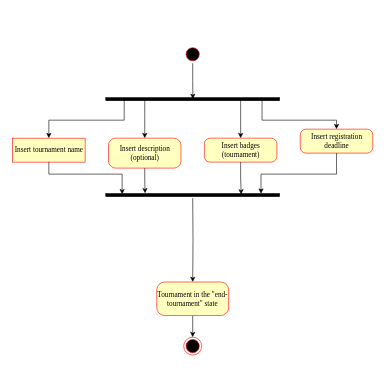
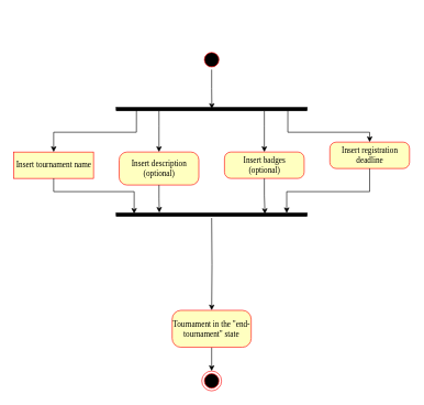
  <mxCell id="0" />
  <mxCell id="1" parent="0" />
  <mxCell id="2" value="" style="ellipse;html=1;shape=startState;fillColor=#000000;strokeColor=#ff0000;rounded=1;shadow=0;comic=0;labelBackgroundColor=none;fontFamily=Verdana;fontSize=12;fontColor=#000000;align=center;direction=south;" vertex="1" parent="1"><mxGeometry x="306" y="75" width="30" height="30" as="geometry" /></mxCell>
  <mxCell id="3" style="edgeStyle=orthogonalEdgeStyle;rounded=0;orthogonalLoop=1;jettySize=auto;html=1;exitX=1;exitY=0.5;exitDx=0;exitDy=0;entryX=0.426;entryY=0.499;entryDx=0;entryDy=0;entryPerimeter=0;" edge="1" parent="1" source="2" target="13"><mxGeometry relative="1" as="geometry"><mxPoint x="320" y="115" as="sourcePoint" /><mxPoint x="396" y="45" as="targetPoint" /></mxGeometry></mxCell>
  <mxCell id="4" style="edgeStyle=orthogonalEdgeStyle;rounded=0;orthogonalLoop=1;jettySize=auto;html=1;exitX=0.5;exitY=1;exitDx=0;exitDy=0;entryX=0.5;entryY=0;entryDx=0;entryDy=0;" edge="1" parent="1" target="8"><mxGeometry relative="1" as="geometry"><mxPoint x="321" y="390" as="targetPoint" /><mxPoint x="321" y="330" as="sourcePoint" /></mxGeometry></mxCell>
  <mxCell id="5" value="Insert tournament name" style="whiteSpace=wrap;html=1;arcSize=24;fillColor=#ffffc0;strokeColor=#ff0000;shadow=0;comic=0;labelBackgroundColor=none;fontFamily=Verdana;fontSize=12;fontColor=#000000;align=center;rounded=0;" vertex="1" parent="1"><mxGeometry x="20.5" y="230" width="121" height="40" as="geometry" /></mxCell>
  <mxCell id="6" value="" style="ellipse;html=1;shape=endState;fillColor=#000000;strokeColor=#ff0000;rounded=1;shadow=0;comic=0;labelBackgroundColor=none;fontFamily=Verdana;fontSize=12;fontColor=#000000;align=center;" vertex="1" parent="1"><mxGeometry x="306" y="562" width="30" height="30" as="geometry" /></mxCell>
  <mxCell id="7" style="edgeStyle=orthogonalEdgeStyle;rounded=0;orthogonalLoop=1;jettySize=auto;html=1;exitX=0.5;exitY=1;exitDx=0;exitDy=0;entryX=0.5;entryY=0;entryDx=0;entryDy=0;" edge="1" parent="1" source="8" target="6"><mxGeometry relative="1" as="geometry" /></mxCell>
  <mxCell id="8" value="Tournament in the &quot;end-tournament&quot; state" style="rounded=1;whiteSpace=wrap;html=1;arcSize=24;fillColor=#ffffc0;strokeColor=#ff0000;shadow=0;comic=0;labelBackgroundColor=none;fontFamily=Verdana;fontSize=12;fontColor=#000000;align=center;" vertex="1" parent="1"><mxGeometry x="261" y="470" width="120" height="56" as="geometry" /></mxCell>
  <mxCell id="9" value="" style="edgeStyle=orthogonalEdgeStyle;rounded=0;orthogonalLoop=1;jettySize=auto;html=1;exitX=0.641;exitY=0.894;exitDx=0;exitDy=0;exitPerimeter=0;" edge="1" parent="1" source="13" target="5"><mxGeometry relative="1" as="geometry"><Array as="points"><mxPoint x="207" y="200" /><mxPoint x="81" y="200" /></Array></mxGeometry></mxCell>
  <mxCell id="10" style="edgeStyle=orthogonalEdgeStyle;rounded=0;orthogonalLoop=1;jettySize=auto;html=1;" edge="1" parent="1" source="13" target="14"><mxGeometry relative="1" as="geometry"><Array as="points"><mxPoint x="241" y="190" /><mxPoint x="241" y="190" /></Array></mxGeometry></mxCell>
  <mxCell id="11" style="edgeStyle=orthogonalEdgeStyle;rounded=0;orthogonalLoop=1;jettySize=auto;html=1;entryX=0.5;entryY=0;entryDx=0;entryDy=0;" edge="1" parent="1" source="13" target="15"><mxGeometry relative="1" as="geometry"><Array as="points"><mxPoint x="401" y="190" /><mxPoint x="401" y="190" /></Array></mxGeometry></mxCell>
  <mxCell id="12" style="edgeStyle=orthogonalEdgeStyle;rounded=0;orthogonalLoop=1;jettySize=auto;html=1;exitX=0.876;exitY=0.101;exitDx=0;exitDy=0;exitPerimeter=0;" edge="1" parent="1" source="13" target="16"><mxGeometry relative="1" as="geometry"><Array as="points"><mxPoint x="437" y="200" /><mxPoint x="561" y="200" /></Array></mxGeometry></mxCell>
  <mxCell id="13" value="" style="html=1;points=[];perimeter=orthogonalPerimeter;fillColor=strokeColor;rotation=90;" vertex="1" parent="1"><mxGeometry x="318.5" y="20" width="5" height="290" as="geometry" /></mxCell>
  <mxCell id="14" value="Insert description&lt;br&gt;(optional)" style="rounded=1;whiteSpace=wrap;html=1;arcSize=24;fillColor=#ffffc0;strokeColor=#ff0000;shadow=0;comic=0;labelBackgroundColor=none;fontFamily=Verdana;fontSize=12;fontColor=#000000;align=center;" vertex="1" parent="1"><mxGeometry x="180.5" y="230" width="121" height="50" as="geometry" /></mxCell>
- <mxCell id="15" value="Insert badges&lt;br&gt;(tournament)" style="rounded=1;whiteSpace=wrap;html=1;arcSize=24;fillColor=#ffffc0;strokeColor=#ff0000;shadow=0;comic=0;labelBackgroundColor=none;fontFamily=Verdana;fontSize=12;fontColor=#000000;align=center;" vertex="1" parent="1"><mxGeometry x="340.5" y="230" width="121" height="40" as="geometry" /></mxCell>
+ <mxCell id="15" value="Insert badges&lt;br&gt;(optional)" style="rounded=1;whiteSpace=wrap;html=1;arcSize=24;fillColor=#ffffc0;strokeColor=#ff0000;shadow=0;comic=0;labelBackgroundColor=none;fontFamily=Verdana;fontSize=12;fontColor=#000000;align=center;" vertex="1" parent="1"><mxGeometry x="340.5" y="230" width="121" height="40" as="geometry" /></mxCell>
  <mxCell id="16" value="Insert registration deadline" style="rounded=1;whiteSpace=wrap;html=1;arcSize=24;fillColor=#ffffc0;strokeColor=#ff0000;shadow=0;comic=0;labelBackgroundColor=none;fontFamily=Verdana;fontSize=12;fontColor=#000000;align=center;" vertex="1" parent="1"><mxGeometry x="500.5" y="215" width="121" height="40" as="geometry" /></mxCell>
  <mxCell id="17" value="" style="html=1;points=[];perimeter=orthogonalPerimeter;fillColor=strokeColor;rotation=90;" vertex="1" parent="1"><mxGeometry x="318.5" y="180" width="5" height="290" as="geometry" /></mxCell>
  <mxCell id="18" style="edgeStyle=orthogonalEdgeStyle;rounded=0;orthogonalLoop=1;jettySize=auto;html=1;entryX=0.218;entryY=0.906;entryDx=0;entryDy=0;entryPerimeter=0;" edge="1" parent="1" source="5" target="17"><mxGeometry relative="1" as="geometry"><Array as="points"><mxPoint x="81" y="290" /><mxPoint x="203" y="290" /></Array></mxGeometry></mxCell>
  <mxCell id="19" style="edgeStyle=orthogonalEdgeStyle;rounded=0;orthogonalLoop=1;jettySize=auto;html=1;entryX=-0.108;entryY=0.774;entryDx=0;entryDy=0;entryPerimeter=0;" edge="1" parent="1" source="14" target="17"><mxGeometry relative="1" as="geometry" /></mxCell>
  <mxCell id="20" style="edgeStyle=orthogonalEdgeStyle;rounded=0;orthogonalLoop=1;jettySize=auto;html=1;entryX=0.284;entryY=0.221;entryDx=0;entryDy=0;entryPerimeter=0;" edge="1" parent="1" source="15" target="17"><mxGeometry relative="1" as="geometry" /></mxCell>
  <mxCell id="21" style="edgeStyle=orthogonalEdgeStyle;rounded=0;orthogonalLoop=1;jettySize=auto;html=1;entryX=0.022;entryY=0.107;entryDx=0;entryDy=0;entryPerimeter=0;" edge="1" parent="1" source="16" target="17"><mxGeometry relative="1" as="geometry"><Array as="points"><mxPoint x="561" y="290" /><mxPoint x="435" y="290" /></Array></mxGeometry></mxCell>
